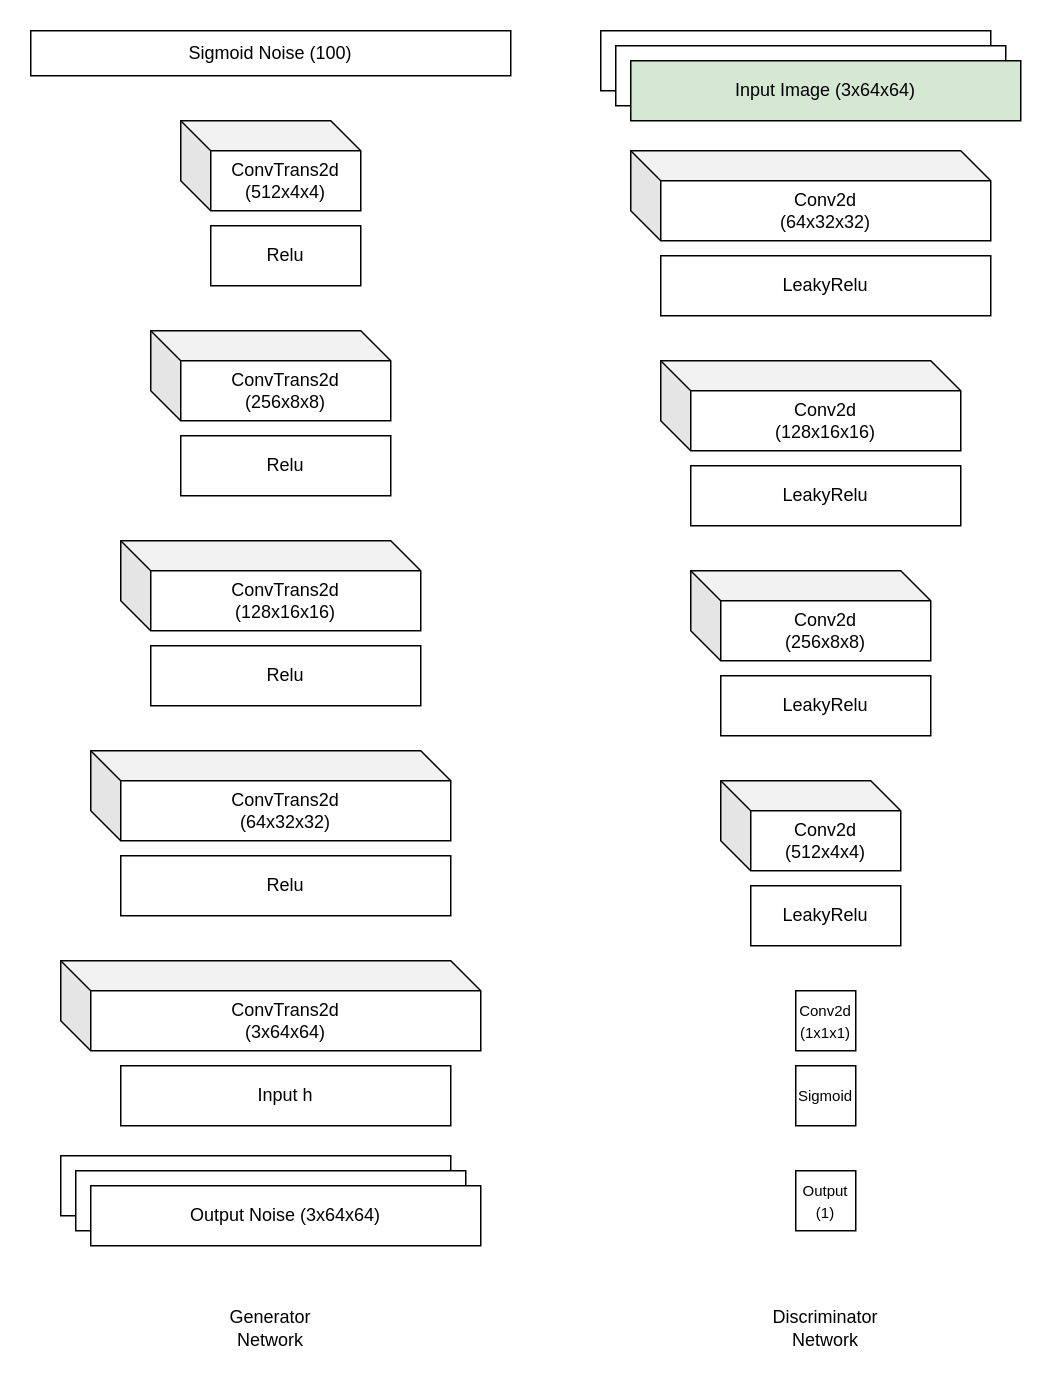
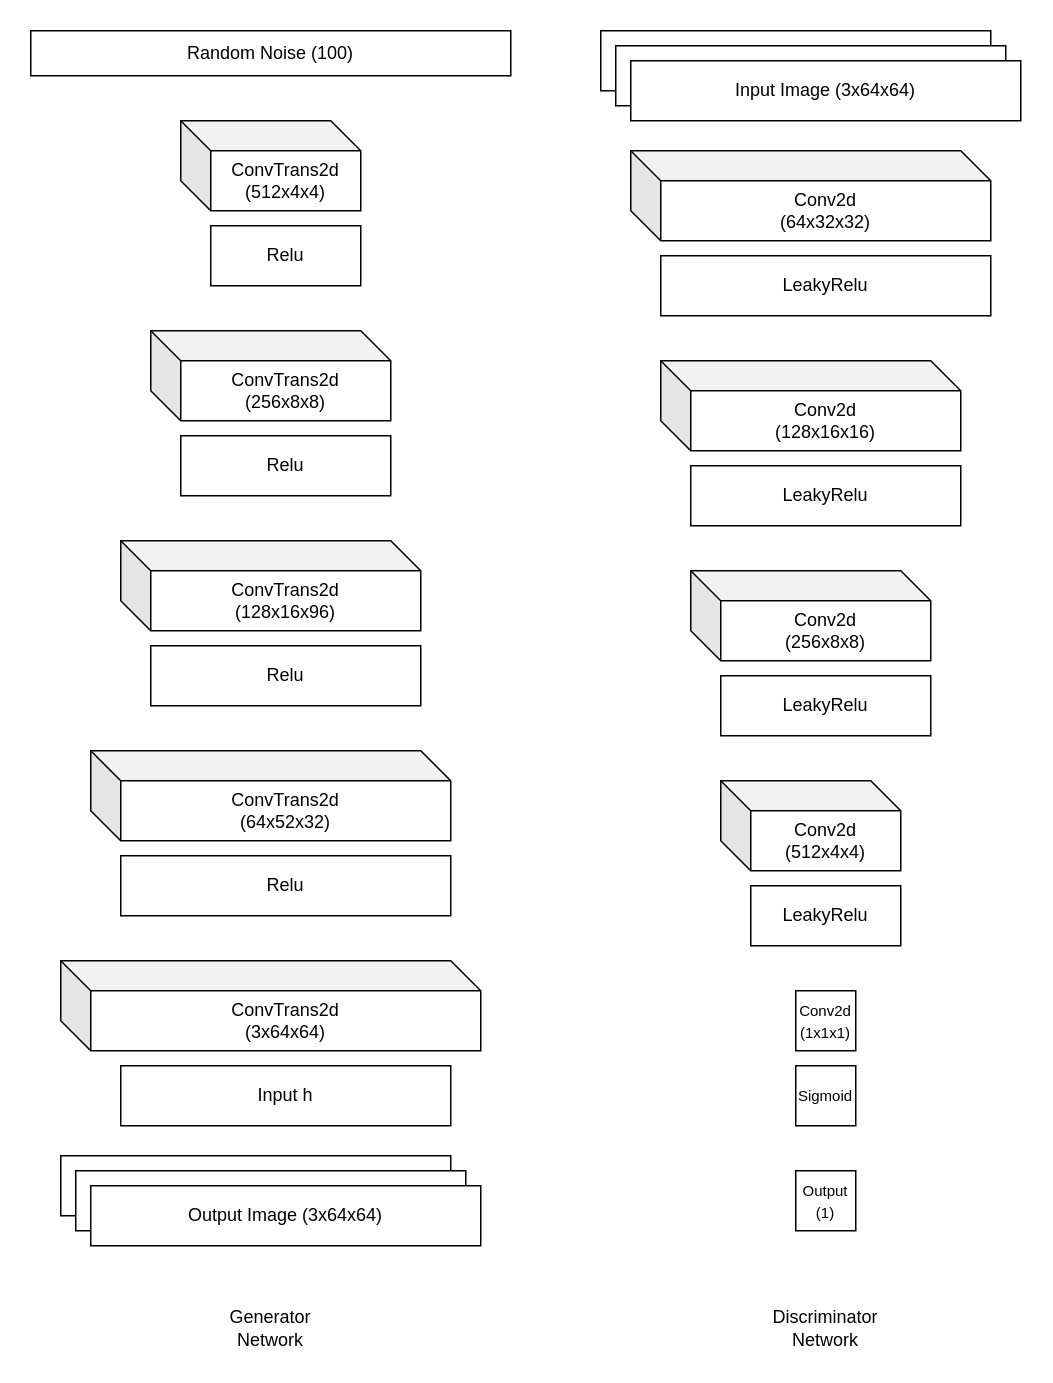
  <mxCell id="0" />
  <mxCell id="1" parent="0" />
- <mxCell id="2" value="Sigmoid Noise (100)" style="rounded=0;whiteSpace=wrap;html=1;" vertex="1" parent="1"><mxGeometry x="20" y="20" width="320" height="30" as="geometry" /></mxCell>
+ <mxCell id="2" value="Random Noise (100)" style="rounded=0;whiteSpace=wrap;html=1;" vertex="1" parent="1"><mxGeometry x="20" y="20" width="320" height="30" as="geometry" /></mxCell>
  <mxCell id="3" value="ConvTrans2d&lt;br&gt;(512x4x4)" style="shape=cube;whiteSpace=wrap;html=1;boundedLbl=1;backgroundOutline=1;darkOpacity=0.05;darkOpacity2=0.1;" vertex="1" parent="1"><mxGeometry x="120" y="80" width="120" height="60" as="geometry" /></mxCell>
  <mxCell id="4" value="Relu" style="rounded=0;whiteSpace=wrap;html=1;" vertex="1" parent="1"><mxGeometry x="140" y="150" width="100" height="40" as="geometry" /></mxCell>
  <mxCell id="5" value="ConvTrans2d&lt;br&gt;(256x8x8)" style="shape=cube;whiteSpace=wrap;html=1;boundedLbl=1;backgroundOutline=1;darkOpacity=0.05;darkOpacity2=0.1;" vertex="1" parent="1"><mxGeometry x="100" y="220" width="160" height="60" as="geometry" /></mxCell>
  <mxCell id="6" value="Relu" style="rounded=0;whiteSpace=wrap;html=1;" vertex="1" parent="1"><mxGeometry x="120" y="290" width="140" height="40" as="geometry" /></mxCell>
- <mxCell id="7" value="ConvTrans2d&lt;br&gt;(128x16x16)" style="shape=cube;whiteSpace=wrap;html=1;boundedLbl=1;backgroundOutline=1;darkOpacity=0.05;darkOpacity2=0.1;" vertex="1" parent="1"><mxGeometry x="80" y="360" width="200" height="60" as="geometry" /></mxCell>
+ <mxCell id="7" value="ConvTrans2d&lt;br&gt;(128x16x96)" style="shape=cube;whiteSpace=wrap;html=1;boundedLbl=1;backgroundOutline=1;darkOpacity=0.05;darkOpacity2=0.1;" vertex="1" parent="1"><mxGeometry x="80" y="360" width="200" height="60" as="geometry" /></mxCell>
  <mxCell id="8" value="Relu" style="rounded=0;whiteSpace=wrap;html=1;" vertex="1" parent="1"><mxGeometry x="100" y="430" width="180" height="40" as="geometry" /></mxCell>
- <mxCell id="9" value="ConvTrans2d&lt;br&gt;(64x32x32)" style="shape=cube;whiteSpace=wrap;html=1;boundedLbl=1;backgroundOutline=1;darkOpacity=0.05;darkOpacity2=0.1;" vertex="1" parent="1"><mxGeometry x="60" y="500" width="240" height="60" as="geometry" /></mxCell>
+ <mxCell id="9" value="ConvTrans2d&lt;br&gt;(64x52x32)" style="shape=cube;whiteSpace=wrap;html=1;boundedLbl=1;backgroundOutline=1;darkOpacity=0.05;darkOpacity2=0.1;" vertex="1" parent="1"><mxGeometry x="60" y="500" width="240" height="60" as="geometry" /></mxCell>
  <mxCell id="10" value="Relu" style="rounded=0;whiteSpace=wrap;html=1;" vertex="1" parent="1"><mxGeometry x="80" y="570" width="220" height="40" as="geometry" /></mxCell>
  <mxCell id="11" value="" style="rounded=0;whiteSpace=wrap;html=1;" vertex="1" parent="1"><mxGeometry x="40" y="770" width="260" height="40" as="geometry" /></mxCell>
  <mxCell id="12" value="" style="rounded=0;whiteSpace=wrap;html=1;" vertex="1" parent="1"><mxGeometry x="50" y="780" width="260" height="40" as="geometry" /></mxCell>
- <mxCell id="13" value="Output Noise (3x64x64)" style="rounded=0;whiteSpace=wrap;html=1;" vertex="1" parent="1"><mxGeometry x="60" y="790" width="260" height="40" as="geometry" /></mxCell>
+ <mxCell id="13" value="Output Image (3x64x64)" style="rounded=0;whiteSpace=wrap;html=1;" vertex="1" parent="1"><mxGeometry x="60" y="790" width="260" height="40" as="geometry" /></mxCell>
  <mxCell id="14" value="ConvTrans2d&lt;br&gt;(3x64x64)" style="shape=cube;whiteSpace=wrap;html=1;boundedLbl=1;backgroundOutline=1;darkOpacity=0.05;darkOpacity2=0.1;" vertex="1" parent="1"><mxGeometry x="40" y="640" width="280" height="60" as="geometry" /></mxCell>
  <mxCell id="15" value="Input h" style="rounded=0;whiteSpace=wrap;html=1;" vertex="1" parent="1"><mxGeometry x="80" y="710" width="220" height="40" as="geometry" /></mxCell>
  <mxCell id="16" value="Generator Network" style="text;html=1;strokeColor=none;fillColor=none;align=center;verticalAlign=middle;whiteSpace=wrap;rounded=0;" vertex="1" parent="1"><mxGeometry x="150" y="870" width="60" height="30" as="geometry" /></mxCell>
  <mxCell id="17" value="" style="rounded=0;whiteSpace=wrap;html=1;" vertex="1" parent="1"><mxGeometry x="400" y="20" width="260" height="40" as="geometry" /></mxCell>
  <mxCell id="18" value="" style="rounded=0;whiteSpace=wrap;html=1;" vertex="1" parent="1"><mxGeometry x="410" y="30" width="260" height="40" as="geometry" /></mxCell>
- <mxCell id="19" value="Input Image (3x64x64)" style="rounded=0;whiteSpace=wrap;html=1;fillColor=#d5e8d4;" vertex="1" parent="1"><mxGeometry x="420" y="40" width="260" height="40" as="geometry" /></mxCell>
+ <mxCell id="19" value="Input Image (3x64x64)" style="rounded=0;whiteSpace=wrap;html=1;" vertex="1" parent="1"><mxGeometry x="420" y="40" width="260" height="40" as="geometry" /></mxCell>
  <mxCell id="20" value="Conv2d&lt;br&gt;(64x32x32)" style="shape=cube;whiteSpace=wrap;html=1;boundedLbl=1;backgroundOutline=1;darkOpacity=0.05;darkOpacity2=0.1;" vertex="1" parent="1"><mxGeometry x="420" y="100" width="240" height="60" as="geometry" /></mxCell>
  <mxCell id="21" value="LeakyRelu" style="rounded=0;whiteSpace=wrap;html=1;" vertex="1" parent="1"><mxGeometry x="440" y="170" width="220" height="40" as="geometry" /></mxCell>
  <mxCell id="22" value="Conv2d&lt;br&gt;(128x16x16)" style="shape=cube;whiteSpace=wrap;html=1;boundedLbl=1;backgroundOutline=1;darkOpacity=0.05;darkOpacity2=0.1;" vertex="1" parent="1"><mxGeometry x="440" y="240" width="200" height="60" as="geometry" /></mxCell>
  <mxCell id="23" value="LeakyRelu" style="rounded=0;whiteSpace=wrap;html=1;" vertex="1" parent="1"><mxGeometry x="460" y="310" width="180" height="40" as="geometry" /></mxCell>
  <mxCell id="24" value="Conv2d&lt;br&gt;(256x8x8)" style="shape=cube;whiteSpace=wrap;html=1;boundedLbl=1;backgroundOutline=1;darkOpacity=0.05;darkOpacity2=0.1;" vertex="1" parent="1"><mxGeometry x="460" y="380" width="160" height="60" as="geometry" /></mxCell>
  <mxCell id="25" value="LeakyRelu" style="rounded=0;whiteSpace=wrap;html=1;" vertex="1" parent="1"><mxGeometry x="480" y="450" width="140" height="40" as="geometry" /></mxCell>
  <mxCell id="26" value="Conv2d&lt;br&gt;(512x4x4)" style="shape=cube;whiteSpace=wrap;html=1;boundedLbl=1;backgroundOutline=1;darkOpacity=0.05;darkOpacity2=0.1;" vertex="1" parent="1"><mxGeometry x="480" y="520" width="120" height="60" as="geometry" /></mxCell>
  <mxCell id="27" value="LeakyRelu" style="rounded=0;whiteSpace=wrap;html=1;" vertex="1" parent="1"><mxGeometry x="500" y="590" width="100" height="40" as="geometry" /></mxCell>
  <mxCell id="28" value="&lt;font style=&quot;font-size: 10px;&quot;&gt;Conv2d&lt;br&gt;(1x1x1)&lt;/font&gt;" style="rounded=0;whiteSpace=wrap;html=1;" vertex="1" parent="1"><mxGeometry x="530" y="660" width="40" height="40" as="geometry" /></mxCell>
  <mxCell id="29" value="&lt;font style=&quot;font-size: 10px;&quot;&gt;Sigmoid&lt;/font&gt;" style="rounded=0;whiteSpace=wrap;html=1;" vertex="1" parent="1"><mxGeometry x="530" y="710" width="40" height="40" as="geometry" /></mxCell>
  <mxCell id="30" value="&lt;font style=&quot;font-size: 10px;&quot;&gt;Output&lt;br&gt;(1)&lt;/font&gt;" style="rounded=0;whiteSpace=wrap;html=1;" vertex="1" parent="1"><mxGeometry x="530" y="780" width="40" height="40" as="geometry" /></mxCell>
  <mxCell id="31" value="Discriminator&lt;br&gt;Network" style="text;html=1;strokeColor=none;fillColor=none;align=center;verticalAlign=middle;whiteSpace=wrap;rounded=0;" vertex="1" parent="1"><mxGeometry x="520" y="870" width="60" height="30" as="geometry" /></mxCell>
